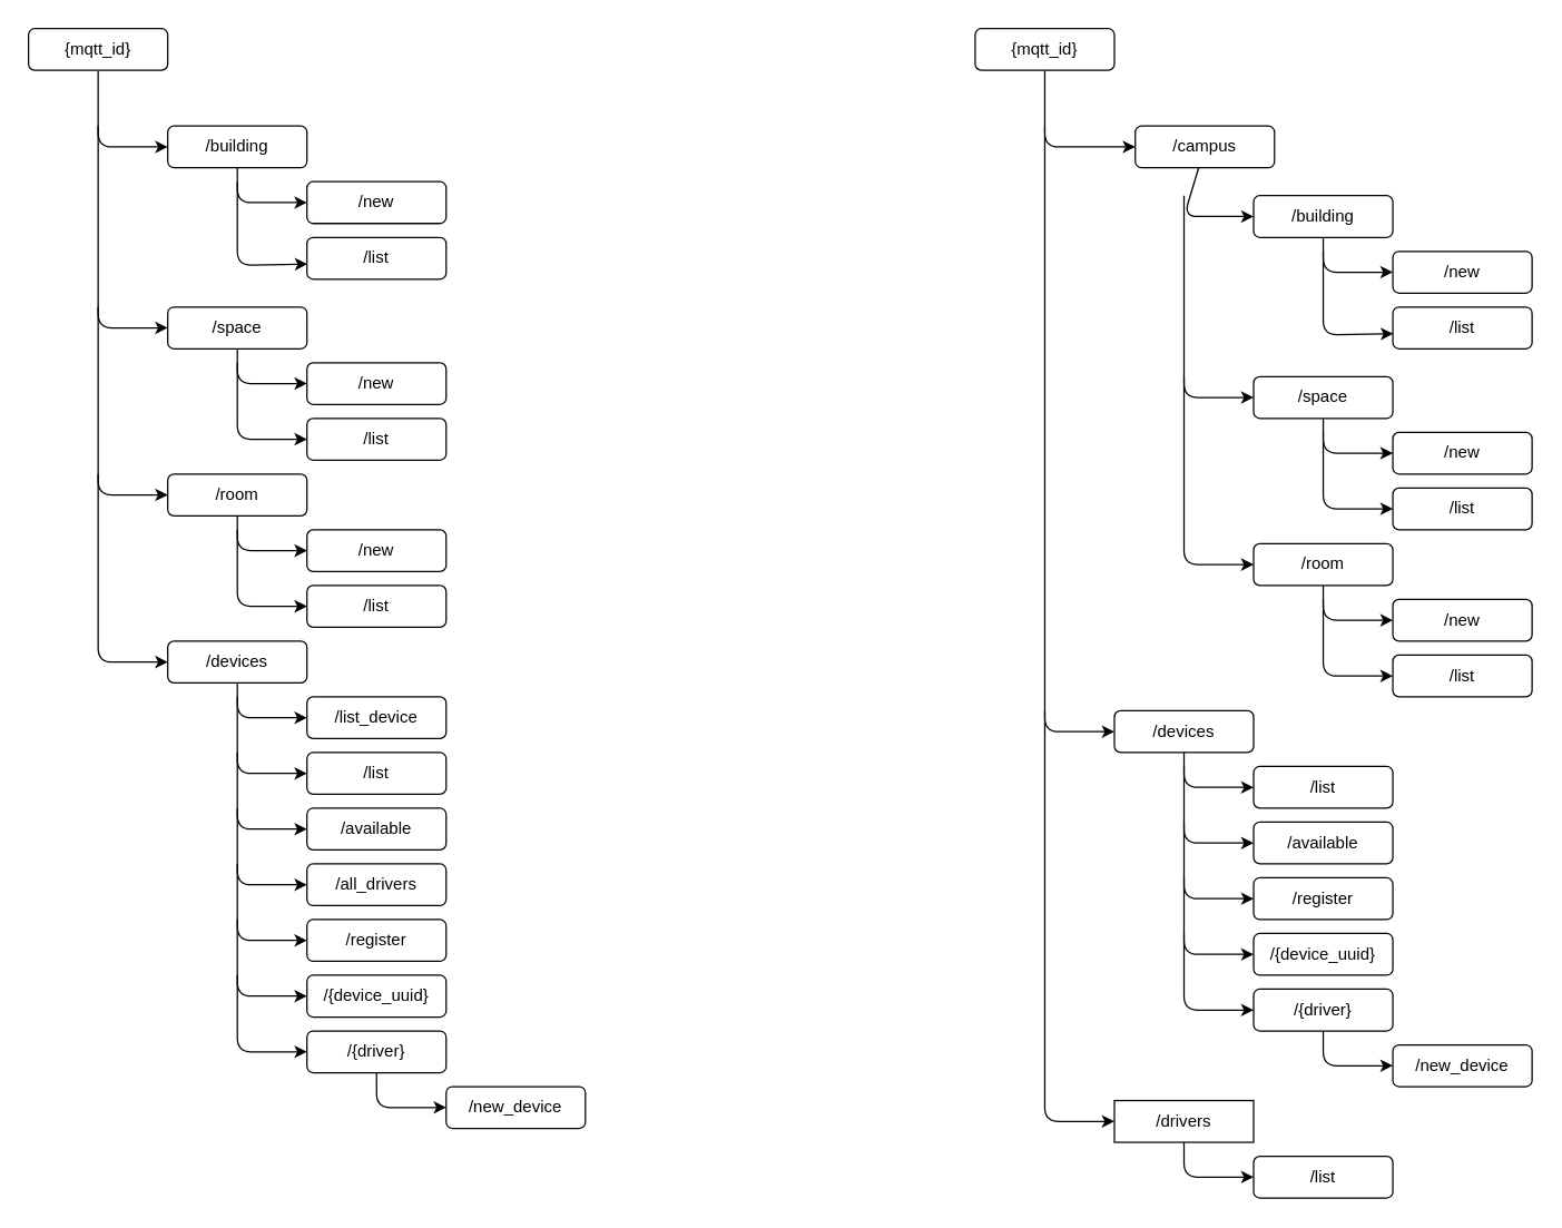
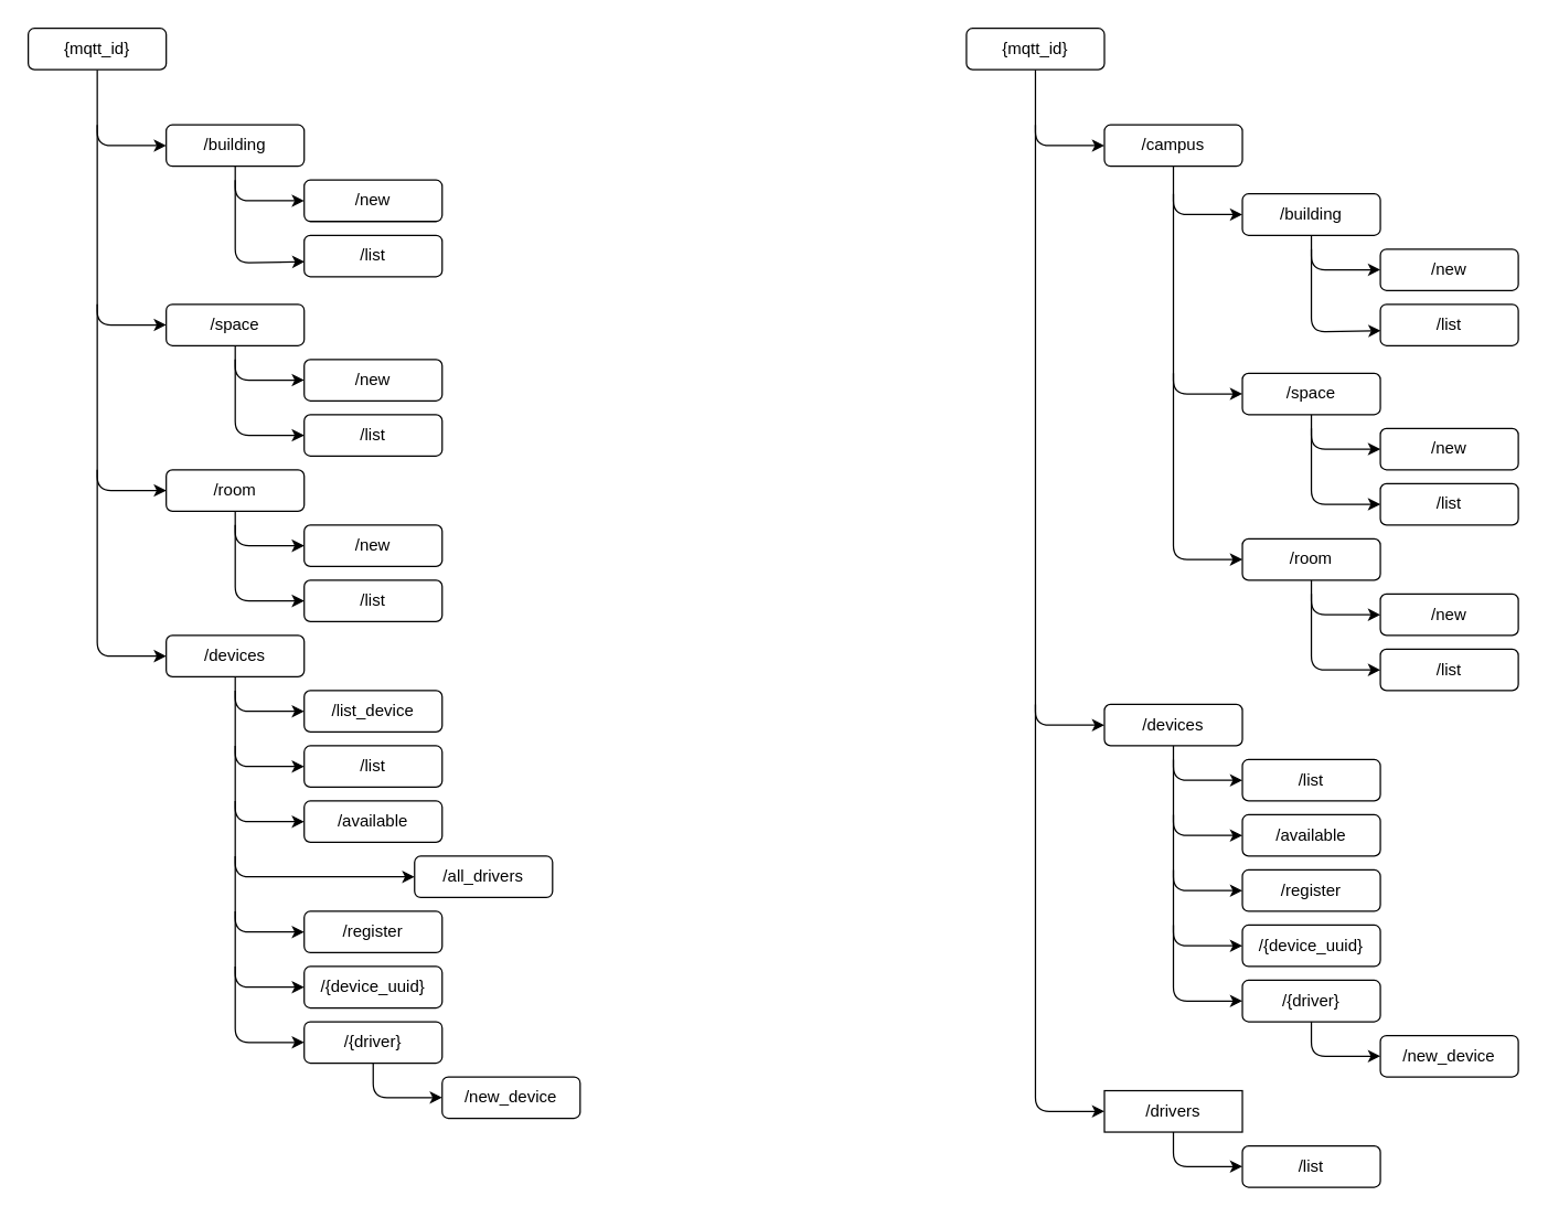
  <mxCell id="0" />
  <mxCell id="1" parent="0" />
  <mxCell id="2" style="edgeStyle=none;html=1;entryX=0;entryY=0.5;entryDx=0;entryDy=0;" parent="1" source="6" target="9" edge="1"><mxGeometry relative="1" as="geometry"><Array as="points"><mxPoint x="70" y="105" /></Array></mxGeometry></mxCell>
  <mxCell id="3" style="edgeStyle=none;html=1;entryX=0;entryY=0.5;entryDx=0;entryDy=0;" parent="1" target="14" edge="1"><mxGeometry relative="1" as="geometry"><mxPoint x="70" y="90" as="sourcePoint" /><Array as="points"><mxPoint x="70" y="235" /></Array></mxGeometry></mxCell>
  <mxCell id="4" style="edgeStyle=none;html=1;entryX=0;entryY=0.5;entryDx=0;entryDy=0;" parent="1" target="19" edge="1"><mxGeometry relative="1" as="geometry"><mxPoint x="70" y="220" as="sourcePoint" /><Array as="points"><mxPoint x="70" y="355" /></Array></mxGeometry></mxCell>
  <mxCell id="5" style="edgeStyle=none;html=1;entryX=0;entryY=0.5;entryDx=0;entryDy=0;" parent="1" target="24" edge="1"><mxGeometry relative="1" as="geometry"><mxPoint x="70" y="340" as="sourcePoint" /><Array as="points"><mxPoint x="70" y="475" /></Array></mxGeometry></mxCell>
  <mxCell id="6" value="{mqtt_id}" style="rounded=1;whiteSpace=wrap;html=1;" parent="1" vertex="1"><mxGeometry x="20" y="20" width="100" height="30" as="geometry" /></mxCell>
  <mxCell id="7" style="edgeStyle=none;html=1;entryX=0.003;entryY=0.638;entryDx=0;entryDy=0;entryPerimeter=0;" parent="1" target="11" edge="1"><mxGeometry relative="1" as="geometry"><mxPoint x="170" y="130" as="sourcePoint" /><Array as="points"><mxPoint x="170" y="190" /></Array></mxGeometry></mxCell>
  <mxCell id="8" style="edgeStyle=none;html=1;entryX=0;entryY=0.5;entryDx=0;entryDy=0;" parent="1" source="9" target="10" edge="1"><mxGeometry relative="1" as="geometry"><Array as="points"><mxPoint x="170" y="145" /></Array></mxGeometry></mxCell>
  <mxCell id="9" value="/building" style="rounded=1;whiteSpace=wrap;html=1;" parent="1" vertex="1"><mxGeometry x="120" y="90" width="100" height="30" as="geometry" /></mxCell>
  <mxCell id="10" value="/new" style="rounded=1;whiteSpace=wrap;html=1;" parent="1" vertex="1"><mxGeometry x="220" y="130" width="100" height="30" as="geometry" /></mxCell>
  <mxCell id="11" value="/list" style="rounded=1;whiteSpace=wrap;html=1;" parent="1" vertex="1"><mxGeometry x="220" y="170" width="100" height="30" as="geometry" /></mxCell>
  <mxCell id="12" style="edgeStyle=none;html=1;entryX=0;entryY=0.5;entryDx=0;entryDy=0;" parent="1" target="16" edge="1"><mxGeometry relative="1" as="geometry"><mxPoint x="170" y="260" as="sourcePoint" /><Array as="points"><mxPoint x="170" y="315" /></Array></mxGeometry></mxCell>
  <mxCell id="13" style="edgeStyle=none;html=1;entryX=0;entryY=0.5;entryDx=0;entryDy=0;" parent="1" source="14" target="15" edge="1"><mxGeometry relative="1" as="geometry"><Array as="points"><mxPoint x="170" y="275" /></Array></mxGeometry></mxCell>
  <mxCell id="14" value="/space" style="rounded=1;whiteSpace=wrap;html=1;" parent="1" vertex="1"><mxGeometry x="120" y="220" width="100" height="30" as="geometry" /></mxCell>
  <mxCell id="15" value="/new" style="rounded=1;whiteSpace=wrap;html=1;" parent="1" vertex="1"><mxGeometry x="220" y="260" width="100" height="30" as="geometry" /></mxCell>
  <mxCell id="16" value="/list" style="rounded=1;whiteSpace=wrap;html=1;" parent="1" vertex="1"><mxGeometry x="220" y="300" width="100" height="30" as="geometry" /></mxCell>
  <mxCell id="17" style="edgeStyle=none;html=1;entryX=0;entryY=0.5;entryDx=0;entryDy=0;" parent="1" target="21" edge="1"><mxGeometry relative="1" as="geometry"><mxPoint x="170" y="380" as="sourcePoint" /><Array as="points"><mxPoint x="170" y="435" /></Array></mxGeometry></mxCell>
  <mxCell id="18" style="edgeStyle=none;html=1;entryX=0;entryY=0.5;entryDx=0;entryDy=0;" parent="1" source="19" target="20" edge="1"><mxGeometry relative="1" as="geometry"><Array as="points"><mxPoint x="170" y="395" /></Array></mxGeometry></mxCell>
  <mxCell id="19" value="/room" style="rounded=1;whiteSpace=wrap;html=1;" parent="1" vertex="1"><mxGeometry x="120" y="340" width="100" height="30" as="geometry" /></mxCell>
  <mxCell id="20" value="/new" style="rounded=1;whiteSpace=wrap;html=1;" parent="1" vertex="1"><mxGeometry x="220" y="380" width="100" height="30" as="geometry" /></mxCell>
  <mxCell id="21" value="/list" style="rounded=1;whiteSpace=wrap;html=1;" parent="1" vertex="1"><mxGeometry x="220" y="420" width="100" height="30" as="geometry" /></mxCell>
  <mxCell id="22" style="edgeStyle=none;html=1;entryX=0;entryY=0.5;entryDx=0;entryDy=0;" parent="1" target="26" edge="1"><mxGeometry relative="1" as="geometry"><Array as="points"><mxPoint x="170" y="555" /></Array><mxPoint x="170" y="500" as="sourcePoint" /></mxGeometry></mxCell>
  <mxCell id="23" style="edgeStyle=none;html=1;entryX=0;entryY=0.5;entryDx=0;entryDy=0;" parent="1" source="24" target="25" edge="1"><mxGeometry relative="1" as="geometry"><Array as="points"><mxPoint x="170" y="515" /></Array></mxGeometry></mxCell>
  <mxCell id="24" value="/devices" style="rounded=1;whiteSpace=wrap;html=1;" parent="1" vertex="1"><mxGeometry x="120" y="460" width="100" height="30" as="geometry" /></mxCell>
  <mxCell id="25" value="/list_device" style="rounded=1;whiteSpace=wrap;html=1;" parent="1" vertex="1"><mxGeometry x="220" y="500" width="100" height="30" as="geometry" /></mxCell>
  <mxCell id="26" value="/list" style="rounded=1;whiteSpace=wrap;html=1;" parent="1" vertex="1"><mxGeometry x="220" y="540" width="100" height="30" as="geometry" /></mxCell>
  <mxCell id="27" style="edgeStyle=none;html=1;entryX=0;entryY=0.5;entryDx=0;entryDy=0;" parent="1" target="28" edge="1"><mxGeometry relative="1" as="geometry"><Array as="points"><mxPoint x="170" y="595" /></Array><mxPoint x="170" y="540" as="sourcePoint" /></mxGeometry></mxCell>
  <mxCell id="28" value="/available" style="rounded=1;whiteSpace=wrap;html=1;" parent="1" vertex="1"><mxGeometry x="220" y="580" width="100" height="30" as="geometry" /></mxCell>
  <mxCell id="29" style="edgeStyle=none;html=1;entryX=0;entryY=0.5;entryDx=0;entryDy=0;" parent="1" target="30" edge="1"><mxGeometry relative="1" as="geometry"><Array as="points"><mxPoint x="170" y="635" /></Array><mxPoint x="170" y="580" as="sourcePoint" /></mxGeometry></mxCell>
- <mxCell id="30" value="/all_drivers" style="rounded=1;whiteSpace=wrap;html=1;" parent="1" vertex="1"><mxGeometry x="220" y="620" width="100" height="30" as="geometry" /></mxCell>
+ <mxCell id="30" value="/all_drivers" style="rounded=1;whiteSpace=wrap;html=1;" parent="1" vertex="1"><mxGeometry x="300" y="620" width="100" height="30" as="geometry" /></mxCell>
  <mxCell id="31" style="edgeStyle=none;html=1;entryX=0;entryY=0.5;entryDx=0;entryDy=0;" parent="1" target="32" edge="1"><mxGeometry relative="1" as="geometry"><Array as="points"><mxPoint x="170" y="675" /></Array><mxPoint x="170" y="620" as="sourcePoint" /></mxGeometry></mxCell>
  <mxCell id="32" value="/register" style="rounded=1;whiteSpace=wrap;html=1;" parent="1" vertex="1"><mxGeometry x="220" y="660" width="100" height="30" as="geometry" /></mxCell>
  <mxCell id="33" style="edgeStyle=none;html=1;entryX=0;entryY=0.5;entryDx=0;entryDy=0;" parent="1" target="34" edge="1"><mxGeometry relative="1" as="geometry"><Array as="points"><mxPoint x="170" y="715" /></Array><mxPoint x="170" y="660" as="sourcePoint" /></mxGeometry></mxCell>
  <mxCell id="34" value="/{device_uuid}" style="rounded=1;whiteSpace=wrap;html=1;" parent="1" vertex="1"><mxGeometry x="220" y="700" width="100" height="30" as="geometry" /></mxCell>
  <mxCell id="35" style="edgeStyle=none;html=1;entryX=0;entryY=0.5;entryDx=0;entryDy=0;" parent="1" target="37" edge="1"><mxGeometry relative="1" as="geometry"><Array as="points"><mxPoint x="170" y="755" /></Array><mxPoint x="170" y="700" as="sourcePoint" /></mxGeometry></mxCell>
  <mxCell id="36" style="edgeStyle=none;html=1;entryX=0;entryY=0.5;entryDx=0;entryDy=0;" parent="1" source="37" target="38" edge="1"><mxGeometry relative="1" as="geometry"><Array as="points"><mxPoint x="270" y="795" /></Array></mxGeometry></mxCell>
  <mxCell id="37" value="/{driver}" style="rounded=1;whiteSpace=wrap;html=1;" parent="1" vertex="1"><mxGeometry x="220" y="740" width="100" height="30" as="geometry" /></mxCell>
  <mxCell id="38" value="/new_device" style="rounded=1;whiteSpace=wrap;html=1;" parent="1" vertex="1"><mxGeometry x="320" y="780" width="100" height="30" as="geometry" /></mxCell>
  <mxCell id="39" style="edgeStyle=none;html=1;entryX=0;entryY=0.5;entryDx=0;entryDy=0;" parent="1" source="42" target="44" edge="1"><mxGeometry relative="1" as="geometry"><Array as="points"><mxPoint x="750" y="105" /></Array></mxGeometry></mxCell>
  <mxCell id="40" style="edgeStyle=none;html=1;entryX=0;entryY=0.5;entryDx=0;entryDy=0;" parent="1" target="46" edge="1"><mxGeometry relative="1" as="geometry"><mxPoint x="750" y="90" as="sourcePoint" /><Array as="points"><mxPoint x="750" y="525" /></Array></mxGeometry></mxCell>
  <mxCell id="41" style="edgeStyle=none;html=1;entryX=0;entryY=0.5;entryDx=0;entryDy=0;" edge="1" parent="1" target="76"><mxGeometry relative="1" as="geometry"><mxPoint x="750" y="510" as="sourcePoint" /><mxPoint x="790" y="880" as="targetPoint" /><Array as="points"><mxPoint x="750" y="805" /></Array></mxGeometry></mxCell>
  <mxCell id="42" value="{mqtt_id}" style="rounded=1;whiteSpace=wrap;html=1;" parent="1" vertex="1"><mxGeometry x="700" y="20" width="100" height="30" as="geometry" /></mxCell>
  <mxCell id="43" style="edgeStyle=none;html=1;entryX=0;entryY=0.5;entryDx=0;entryDy=0;" parent="1" source="44" target="62" edge="1"><mxGeometry relative="1" as="geometry"><Array as="points"><mxPoint x="850" y="155" /></Array></mxGeometry></mxCell>
- <mxCell id="44" value="/campus" style="rounded=1;whiteSpace=wrap;html=1;" parent="1" vertex="1"><mxGeometry x="815" y="90" width="100" height="30" as="geometry" /></mxCell>
+ <mxCell id="44" value="/campus" style="rounded=1;whiteSpace=wrap;html=1;" parent="1" vertex="1"><mxGeometry x="800" y="90" width="100" height="30" as="geometry" /></mxCell>
  <mxCell id="45" style="edgeStyle=none;html=1;entryX=0;entryY=0.5;entryDx=0;entryDy=0;" parent="1" target="47" edge="1"><mxGeometry relative="1" as="geometry"><Array as="points"><mxPoint x="850" y="565" /></Array><mxPoint x="850" y="540" as="sourcePoint" /></mxGeometry></mxCell>
  <mxCell id="46" value="/devices" style="rounded=1;whiteSpace=wrap;html=1;" parent="1" vertex="1"><mxGeometry x="800" y="510" width="100" height="30" as="geometry" /></mxCell>
  <mxCell id="47" value="/list" style="rounded=1;whiteSpace=wrap;html=1;" parent="1" vertex="1"><mxGeometry x="900" y="550" width="100" height="30" as="geometry" /></mxCell>
  <mxCell id="48" style="edgeStyle=none;html=1;entryX=0;entryY=0.5;entryDx=0;entryDy=0;" parent="1" target="49" edge="1"><mxGeometry relative="1" as="geometry"><Array as="points"><mxPoint x="850" y="605" /></Array><mxPoint x="850" y="550" as="sourcePoint" /></mxGeometry></mxCell>
  <mxCell id="49" value="/available" style="rounded=1;whiteSpace=wrap;html=1;" parent="1" vertex="1"><mxGeometry x="900" y="590" width="100" height="30" as="geometry" /></mxCell>
  <mxCell id="50" style="edgeStyle=none;html=1;entryX=0;entryY=0.5;entryDx=0;entryDy=0;" parent="1" target="51" edge="1"><mxGeometry relative="1" as="geometry"><Array as="points"><mxPoint x="850" y="645" /></Array><mxPoint x="850" y="590" as="sourcePoint" /></mxGeometry></mxCell>
  <mxCell id="51" value="/register" style="rounded=1;whiteSpace=wrap;html=1;" parent="1" vertex="1"><mxGeometry x="900" y="630" width="100" height="30" as="geometry" /></mxCell>
  <mxCell id="52" style="edgeStyle=none;html=1;entryX=0;entryY=0.5;entryDx=0;entryDy=0;" parent="1" target="53" edge="1"><mxGeometry relative="1" as="geometry"><Array as="points"><mxPoint x="850" y="685" /></Array><mxPoint x="850" y="630" as="sourcePoint" /></mxGeometry></mxCell>
  <mxCell id="53" value="/{device_uuid}" style="rounded=1;whiteSpace=wrap;html=1;" parent="1" vertex="1"><mxGeometry x="900" y="670" width="100" height="30" as="geometry" /></mxCell>
  <mxCell id="54" style="edgeStyle=none;html=1;entryX=0;entryY=0.5;entryDx=0;entryDy=0;" parent="1" target="56" edge="1"><mxGeometry relative="1" as="geometry"><Array as="points"><mxPoint x="850" y="725" /></Array><mxPoint x="850" y="670" as="sourcePoint" /></mxGeometry></mxCell>
  <mxCell id="55" style="edgeStyle=none;html=1;entryX=0;entryY=0.5;entryDx=0;entryDy=0;" parent="1" source="56" target="57" edge="1"><mxGeometry relative="1" as="geometry"><Array as="points"><mxPoint x="950" y="765" /></Array></mxGeometry></mxCell>
  <mxCell id="56" value="/{driver}" style="rounded=1;whiteSpace=wrap;html=1;" parent="1" vertex="1"><mxGeometry x="900" y="710" width="100" height="30" as="geometry" /></mxCell>
  <mxCell id="57" value="/new_device" style="rounded=1;whiteSpace=wrap;html=1;" parent="1" vertex="1"><mxGeometry x="1000" y="750" width="100" height="30" as="geometry" /></mxCell>
  <mxCell id="58" style="edgeStyle=none;html=1;entryX=0;entryY=0.5;entryDx=0;entryDy=0;" parent="1" target="67" edge="1"><mxGeometry relative="1" as="geometry"><mxPoint x="850" y="140" as="sourcePoint" /><Array as="points"><mxPoint x="850" y="285" /></Array></mxGeometry></mxCell>
  <mxCell id="59" style="edgeStyle=none;html=1;entryX=0;entryY=0.5;entryDx=0;entryDy=0;" parent="1" target="72" edge="1"><mxGeometry relative="1" as="geometry"><mxPoint x="850" y="270" as="sourcePoint" /><Array as="points"><mxPoint x="850" y="405" /></Array></mxGeometry></mxCell>
  <mxCell id="60" style="edgeStyle=none;html=1;entryX=0.003;entryY=0.638;entryDx=0;entryDy=0;entryPerimeter=0;" parent="1" target="64" edge="1"><mxGeometry relative="1" as="geometry"><mxPoint x="950" y="180" as="sourcePoint" /><Array as="points"><mxPoint x="950" y="240" /></Array></mxGeometry></mxCell>
  <mxCell id="61" style="edgeStyle=none;html=1;entryX=0;entryY=0.5;entryDx=0;entryDy=0;" parent="1" source="62" target="63" edge="1"><mxGeometry relative="1" as="geometry"><Array as="points"><mxPoint x="950" y="195" /></Array></mxGeometry></mxCell>
  <mxCell id="62" value="/building" style="rounded=1;whiteSpace=wrap;html=1;" parent="1" vertex="1"><mxGeometry x="900" y="140" width="100" height="30" as="geometry" /></mxCell>
  <mxCell id="63" value="/new" style="rounded=1;whiteSpace=wrap;html=1;" parent="1" vertex="1"><mxGeometry x="1000" y="180" width="100" height="30" as="geometry" /></mxCell>
  <mxCell id="64" value="/list" style="rounded=1;whiteSpace=wrap;html=1;" parent="1" vertex="1"><mxGeometry x="1000" y="220" width="100" height="30" as="geometry" /></mxCell>
  <mxCell id="65" style="edgeStyle=none;html=1;entryX=0;entryY=0.5;entryDx=0;entryDy=0;" parent="1" target="69" edge="1"><mxGeometry relative="1" as="geometry"><mxPoint x="950" y="310" as="sourcePoint" /><Array as="points"><mxPoint x="950" y="365" /></Array></mxGeometry></mxCell>
  <mxCell id="66" style="edgeStyle=none;html=1;entryX=0;entryY=0.5;entryDx=0;entryDy=0;" parent="1" source="67" target="68" edge="1"><mxGeometry relative="1" as="geometry"><Array as="points"><mxPoint x="950" y="325" /></Array></mxGeometry></mxCell>
  <mxCell id="67" value="/space" style="rounded=1;whiteSpace=wrap;html=1;" parent="1" vertex="1"><mxGeometry x="900" y="270" width="100" height="30" as="geometry" /></mxCell>
  <mxCell id="68" value="/new" style="rounded=1;whiteSpace=wrap;html=1;" parent="1" vertex="1"><mxGeometry x="1000" y="310" width="100" height="30" as="geometry" /></mxCell>
  <mxCell id="69" value="/list" style="rounded=1;whiteSpace=wrap;html=1;" parent="1" vertex="1"><mxGeometry x="1000" y="350" width="100" height="30" as="geometry" /></mxCell>
  <mxCell id="70" style="edgeStyle=none;html=1;entryX=0;entryY=0.5;entryDx=0;entryDy=0;" parent="1" target="74" edge="1"><mxGeometry relative="1" as="geometry"><mxPoint x="950" y="430" as="sourcePoint" /><Array as="points"><mxPoint x="950" y="485" /></Array></mxGeometry></mxCell>
  <mxCell id="71" style="edgeStyle=none;html=1;entryX=0;entryY=0.5;entryDx=0;entryDy=0;" parent="1" source="72" target="73" edge="1"><mxGeometry relative="1" as="geometry"><Array as="points"><mxPoint x="950" y="445" /></Array></mxGeometry></mxCell>
  <mxCell id="72" value="/room" style="rounded=1;whiteSpace=wrap;html=1;" parent="1" vertex="1"><mxGeometry x="900" y="390" width="100" height="30" as="geometry" /></mxCell>
  <mxCell id="73" value="/new" style="rounded=1;whiteSpace=wrap;html=1;" parent="1" vertex="1"><mxGeometry x="1000" y="430" width="100" height="30" as="geometry" /></mxCell>
  <mxCell id="74" value="/list" style="rounded=1;whiteSpace=wrap;html=1;" parent="1" vertex="1"><mxGeometry x="1000" y="470" width="100" height="30" as="geometry" /></mxCell>
  <mxCell id="75" style="edgeStyle=none;html=1;entryX=0;entryY=0.5;entryDx=0;entryDy=0;" edge="1" parent="1" source="76" target="77"><mxGeometry relative="1" as="geometry"><Array as="points"><mxPoint x="850" y="845" /></Array></mxGeometry></mxCell>
  <mxCell id="76" value="/drivers" style="whiteSpace=wrap;html=1;rounded=0;" vertex="1" parent="1"><mxGeometry x="800" y="790" width="100" height="30" as="geometry" /></mxCell>
  <mxCell id="77" value="/list" style="rounded=1;whiteSpace=wrap;html=1;" vertex="1" parent="1"><mxGeometry x="900" y="830" width="100" height="30" as="geometry" /></mxCell>
